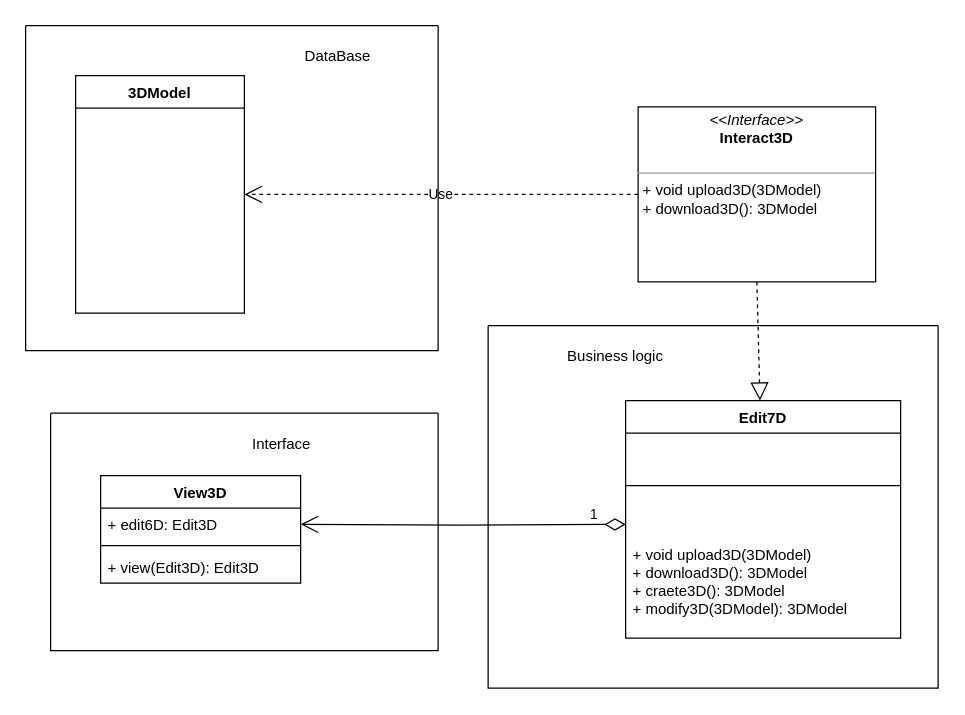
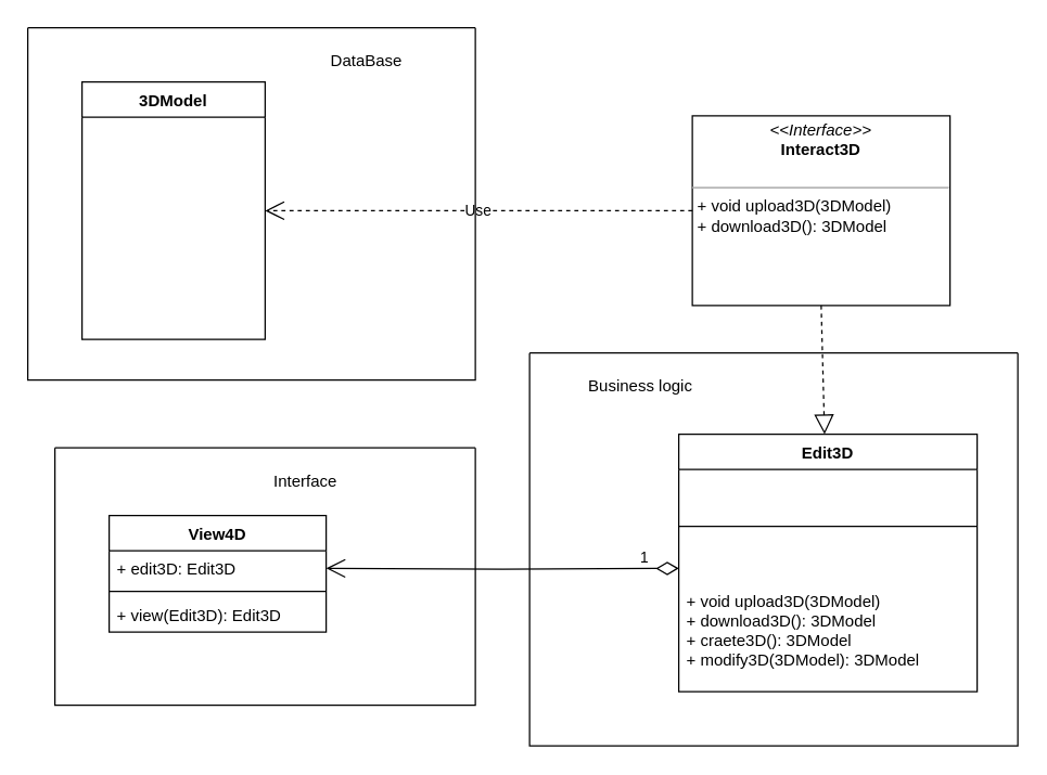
  <mxCell id="0" />
  <mxCell id="1" parent="0" />
  <mxCell id="2" value="3DModel" style="swimlane;fontStyle=1;align=center;verticalAlign=top;childLayout=stackLayout;horizontal=1;startSize=26;horizontalStack=0;resizeParent=1;resizeParentMax=0;resizeLast=0;collapsible=1;marginBottom=0;whiteSpace=wrap;html=1;" vertex="1" parent="1"><mxGeometry x="60" y="60" width="135" height="190" as="geometry" /></mxCell>
  <mxCell id="3" value="&lt;p style=&quot;margin:0px;margin-top:4px;text-align:center;&quot;&gt;&lt;i&gt;&amp;lt;&amp;lt;Interface&amp;gt;&amp;gt;&lt;/i&gt;&lt;br&gt;&lt;b&gt;Interact3D&lt;/b&gt;&lt;/p&gt;&lt;p style=&quot;margin:0px;margin-left:4px;&quot;&gt;&lt;br&gt;&lt;/p&gt;&lt;hr size=&quot;1&quot;&gt;&lt;p style=&quot;margin:0px;margin-left:4px;&quot;&gt;+ void upload3D(3DModel)&lt;br&gt;+ download3D(): 3DModel&lt;/p&gt;" style="verticalAlign=top;align=left;overflow=fill;fontSize=12;fontFamily=Helvetica;html=1;whiteSpace=wrap;" vertex="1" parent="1"><mxGeometry x="510" y="85" width="190" height="140" as="geometry" /></mxCell>
- <mxCell id="4" value="Edit7D" style="swimlane;fontStyle=1;align=center;verticalAlign=top;childLayout=stackLayout;horizontal=1;startSize=26;horizontalStack=0;resizeParent=1;resizeParentMax=0;resizeLast=0;collapsible=1;marginBottom=0;whiteSpace=wrap;html=1;" vertex="1" parent="1"><mxGeometry x="500" y="320" width="220" height="190" as="geometry" /></mxCell>
+ <mxCell id="4" value="Edit3D" style="swimlane;fontStyle=1;align=center;verticalAlign=top;childLayout=stackLayout;horizontal=1;startSize=26;horizontalStack=0;resizeParent=1;resizeParentMax=0;resizeLast=0;collapsible=1;marginBottom=0;whiteSpace=wrap;html=1;" vertex="1" parent="1"><mxGeometry x="500" y="320" width="220" height="190" as="geometry" /></mxCell>
  <mxCell id="5" value="" style="line;strokeWidth=1;fillColor=none;align=left;verticalAlign=middle;spacingTop=-1;spacingLeft=3;spacingRight=3;rotatable=0;labelPosition=right;points=[];portConstraint=eastwest;strokeColor=inherit;" vertex="1" parent="4"><mxGeometry y="26" width="220" height="84" as="geometry" /></mxCell>
  <mxCell id="6" value="+ void upload3D(3DModel)&lt;br style=&quot;border-color: var(--border-color);&quot;&gt;+ download3D(): 3DModel&lt;br&gt;+ craete3D(): 3DModel&lt;br&gt;+ modify3D(3DModel): 3DModel" style="text;strokeColor=none;fillColor=none;align=left;verticalAlign=top;spacingLeft=4;spacingRight=4;overflow=hidden;rotatable=0;points=[[0,0.5],[1,0.5]];portConstraint=eastwest;whiteSpace=wrap;html=1;" vertex="1" parent="4"><mxGeometry y="110" width="220" height="80" as="geometry" /></mxCell>
- <mxCell id="7" value="View3D" style="swimlane;fontStyle=1;align=center;verticalAlign=top;childLayout=stackLayout;horizontal=1;startSize=26;horizontalStack=0;resizeParent=1;resizeParentMax=0;resizeLast=0;collapsible=1;marginBottom=0;whiteSpace=wrap;html=1;" vertex="1" parent="1"><mxGeometry x="80" y="380" width="160" height="86" as="geometry" /></mxCell>
- <mxCell id="8" value="+ edit6D: Edit3D" style="text;strokeColor=none;fillColor=none;align=left;verticalAlign=top;spacingLeft=4;spacingRight=4;overflow=hidden;rotatable=0;points=[[0,0.5],[1,0.5]];portConstraint=eastwest;whiteSpace=wrap;html=1;" vertex="1" parent="7"><mxGeometry y="26" width="160" height="26" as="geometry" /></mxCell>
+ <mxCell id="7" value="View4D" style="swimlane;fontStyle=1;align=center;verticalAlign=top;childLayout=stackLayout;horizontal=1;startSize=26;horizontalStack=0;resizeParent=1;resizeParentMax=0;resizeLast=0;collapsible=1;marginBottom=0;whiteSpace=wrap;html=1;" vertex="1" parent="1"><mxGeometry x="80" y="380" width="160" height="86" as="geometry" /></mxCell>
+ <mxCell id="8" value="+ edit3D: Edit3D" style="text;strokeColor=none;fillColor=none;align=left;verticalAlign=top;spacingLeft=4;spacingRight=4;overflow=hidden;rotatable=0;points=[[0,0.5],[1,0.5]];portConstraint=eastwest;whiteSpace=wrap;html=1;" vertex="1" parent="7"><mxGeometry y="26" width="160" height="26" as="geometry" /></mxCell>
  <mxCell id="9" value="" style="line;strokeWidth=1;fillColor=none;align=left;verticalAlign=middle;spacingTop=-1;spacingLeft=3;spacingRight=3;rotatable=0;labelPosition=right;points=[];portConstraint=eastwest;strokeColor=inherit;" vertex="1" parent="7"><mxGeometry y="52" width="160" height="8" as="geometry" /></mxCell>
  <mxCell id="10" value="+ view(Edit3D): Edit3D" style="text;strokeColor=none;fillColor=none;align=left;verticalAlign=top;spacingLeft=4;spacingRight=4;overflow=hidden;rotatable=0;points=[[0,0.5],[1,0.5]];portConstraint=eastwest;whiteSpace=wrap;html=1;" vertex="1" parent="7"><mxGeometry y="60" width="160" height="26" as="geometry" /></mxCell>
  <mxCell id="11" value="" style="endArrow=block;dashed=1;endFill=0;endSize=12;html=1;rounded=0;exitX=0.5;exitY=1;exitDx=0;exitDy=0;" edge="1" parent="1" source="3" target="4"><mxGeometry width="160" relative="1" as="geometry"><mxPoint x="350" y="340" as="sourcePoint" /><mxPoint x="510" y="340" as="targetPoint" /></mxGeometry></mxCell>
  <mxCell id="12" value="Use" style="endArrow=open;endSize=12;dashed=1;html=1;rounded=0;exitX=0;exitY=0.5;exitDx=0;exitDy=0;entryX=1;entryY=0.5;entryDx=0;entryDy=0;" edge="1" parent="1" source="3" target="2"><mxGeometry width="160" relative="1" as="geometry"><mxPoint x="510" y="340" as="sourcePoint" /><mxPoint x="350" y="340" as="targetPoint" /></mxGeometry></mxCell>
  <mxCell id="13" value="1" style="endArrow=open;html=1;endSize=12;startArrow=diamondThin;startSize=14;startFill=0;edgeStyle=orthogonalEdgeStyle;align=left;verticalAlign=bottom;rounded=0;entryX=1;entryY=0.5;entryDx=0;entryDy=0;" edge="1" parent="1" target="8"><mxGeometry x="-0.77" y="1" relative="1" as="geometry"><mxPoint x="500" y="419" as="sourcePoint" /><mxPoint x="240" y="420" as="targetPoint" /><mxPoint as="offset" /></mxGeometry></mxCell>
  <mxCell id="14" value="" style="swimlane;startSize=0;" vertex="1" parent="1"><mxGeometry x="20" y="20" width="330" height="260" as="geometry" /></mxCell>
  <mxCell id="15" value="DataBase" style="text;html=1;strokeColor=none;fillColor=none;align=center;verticalAlign=middle;whiteSpace=wrap;rounded=0;" vertex="1" parent="14"><mxGeometry x="220" y="10" width="60" height="30" as="geometry" /></mxCell>
  <mxCell id="16" value="" style="swimlane;startSize=0;" vertex="1" parent="1"><mxGeometry x="390" y="260" width="360" height="290" as="geometry" /></mxCell>
- <mxCell id="17" value="Business logic" style="text;html=1;strokeColor=none;fillColor=none;align=center;verticalAlign=middle;whiteSpace=wrap;rounded=0;" vertex="1" parent="16"><mxGeometry x="44" y="10" width="116" height="30" as="geometry" /></mxCell>
+ <mxCell id="17" value="Business logic" style="text;html=1;strokeColor=none;fillColor=none;align=center;verticalAlign=middle;whiteSpace=wrap;rounded=0;" vertex="1" parent="16"><mxGeometry x="24" y="10" width="116" height="30" as="geometry" /></mxCell>
  <mxCell id="18" value="" style="swimlane;startSize=0;" vertex="1" parent="1"><mxGeometry x="40" y="330" width="310" height="190" as="geometry" /></mxCell>
  <mxCell id="19" value="Interface" style="text;html=1;strokeColor=none;fillColor=none;align=center;verticalAlign=middle;whiteSpace=wrap;rounded=0;" vertex="1" parent="18"><mxGeometry x="155" y="10" width="60" height="30" as="geometry" /></mxCell>
